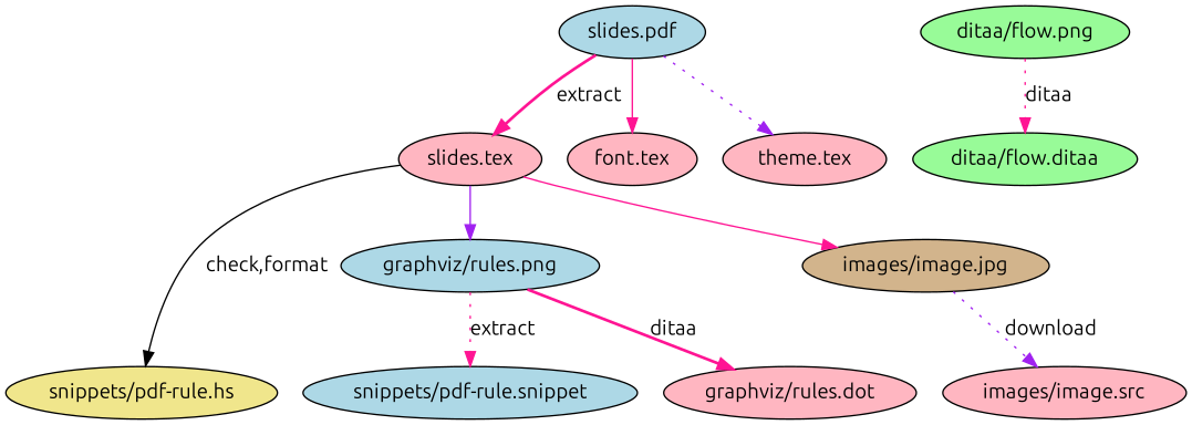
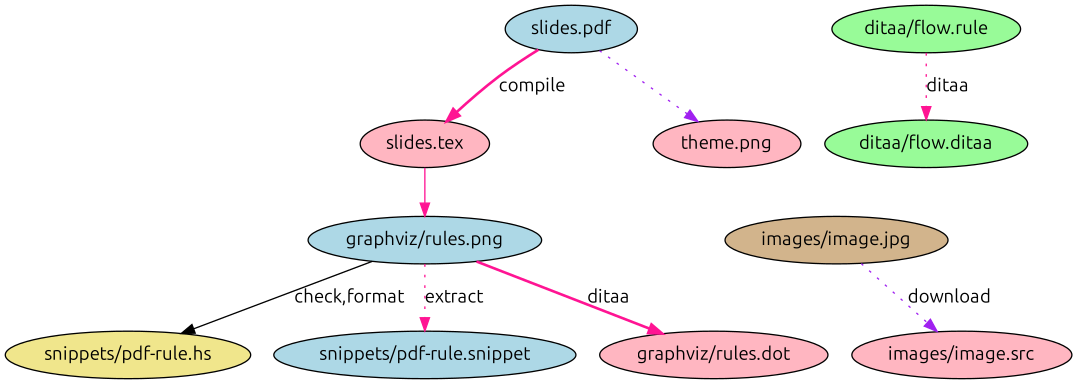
  digraph {
    fontname=Ubuntu
    node [fillcolor=lightpink fontname=Ubuntu style=filled]
    edge [color=deeppink fontname=Ubuntu style=solid]
    "slides.pdf" [fillcolor=lightblue]
    "slides.tex"
-   "font.tex"
-   "theme.tex"
+   "theme.tex" [label="theme.png"]
    "snippets/pdf-rule.hs" [fillcolor=khaki]
    "graphviz/rules.png" [fillcolor=lightblue]
    "images/image.jpg" [fillcolor=tan]
    "snippets/pdf-rule.snippet" [fillcolor=lightblue]
    "graphviz/rules.dot"
-   "ditaa/flow.png" [fillcolor=palegreen]
+   "ditaa/flow.png" [fillcolor=palegreen label="ditaa/flow.rule"]
    "ditaa/flow.ditaa" [fillcolor=palegreen]
    "images/image.src"
-   "slides.pdf" -> "slides.tex" [label=extract style=bold]
-   "slides.pdf" -> "font.tex"
+   "slides.pdf" -> "slides.tex" [label=compile style=bold]
    "slides.pdf" -> "theme.tex" [color=purple style=dotted]
-   "slides.tex" -> "snippets/pdf-rule.hs" [color=black label="check,format"]
-   "slides.tex" -> "graphviz/rules.png" [color=purple]
-   "slides.tex" -> "images/image.jpg"
+   "graphviz/rules.png" -> "snippets/pdf-rule.hs" [color=black label="check,format"]
+   "slides.tex" -> "graphviz/rules.png"
    "graphviz/rules.png" -> "snippets/pdf-rule.snippet" [label=extract style=dotted]
    "graphviz/rules.png" -> "graphviz/rules.dot" [label=ditaa style=bold]
    "images/image.jpg" -> "images/image.src" [color=purple label=download style=dotted]
    "ditaa/flow.png" -> "ditaa/flow.ditaa" [label=ditaa style=dotted]
  }
